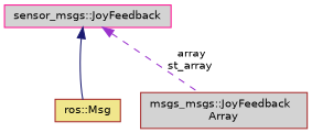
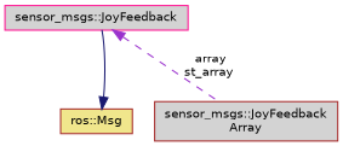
  digraph {
    node [color=brown fillcolor=lightgrey fontname=Helvetica fontsize=10 shape=record style=filled]
    edge [dir=back fontname=Helvetica fontsize=10 labelfontname=Helvetica labelfontsize=10]
-   n1 [fontcolor=black height=0.2 label="msgs_msgs::JoyFeedback\lArray" width=0.4]
+   n1 [fontcolor=black height=0.2 label="sensor_msgs::JoyFeedback\lArray" width=0.4]
    n2 [fillcolor=khaki height=0.2 label="ros::Msg" width=0.4]
    n3 [color=deeppink height=0.2 label="sensor_msgs::JoyFeedback" width=0.4]
-   n3 -> n2 [color=midnightblue style=solid]
+   n2 -> n3 [color=midnightblue style=solid]
    n3 -> n1 [color=darkorchid3 label=" array\nst_array" style=dashed]
  }
